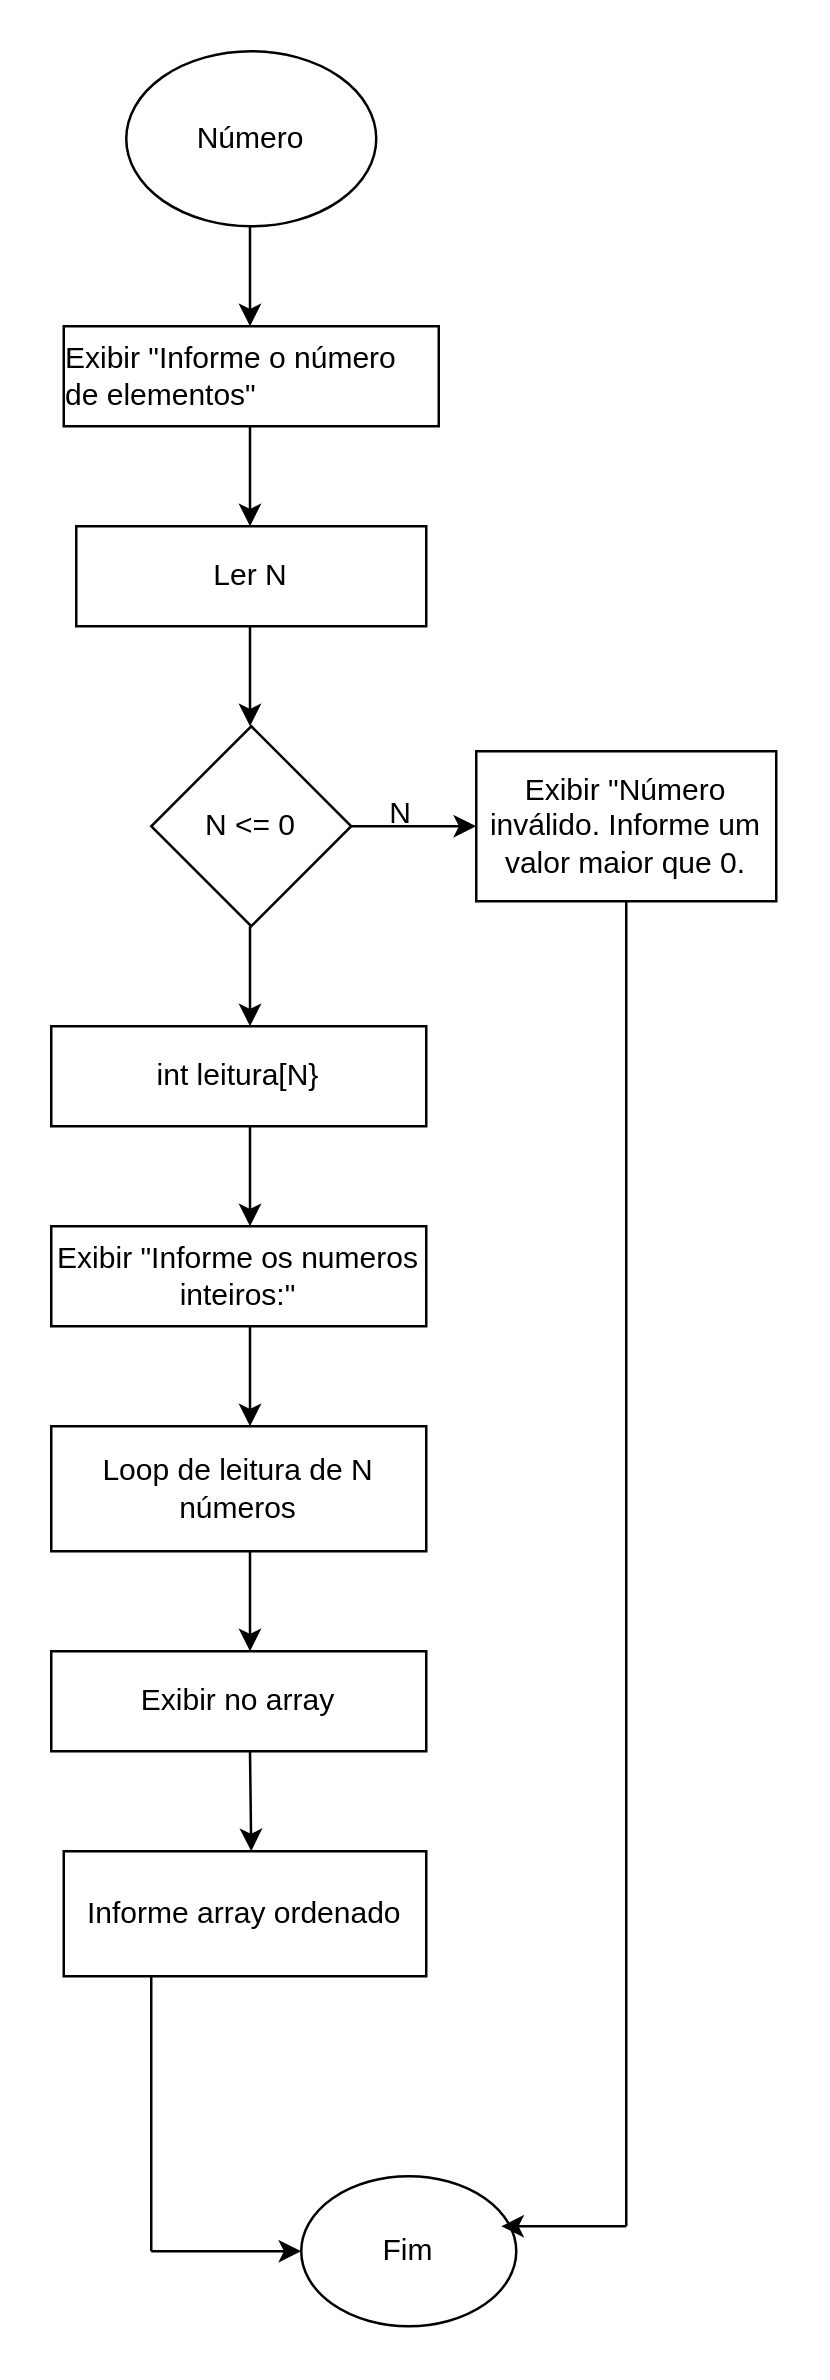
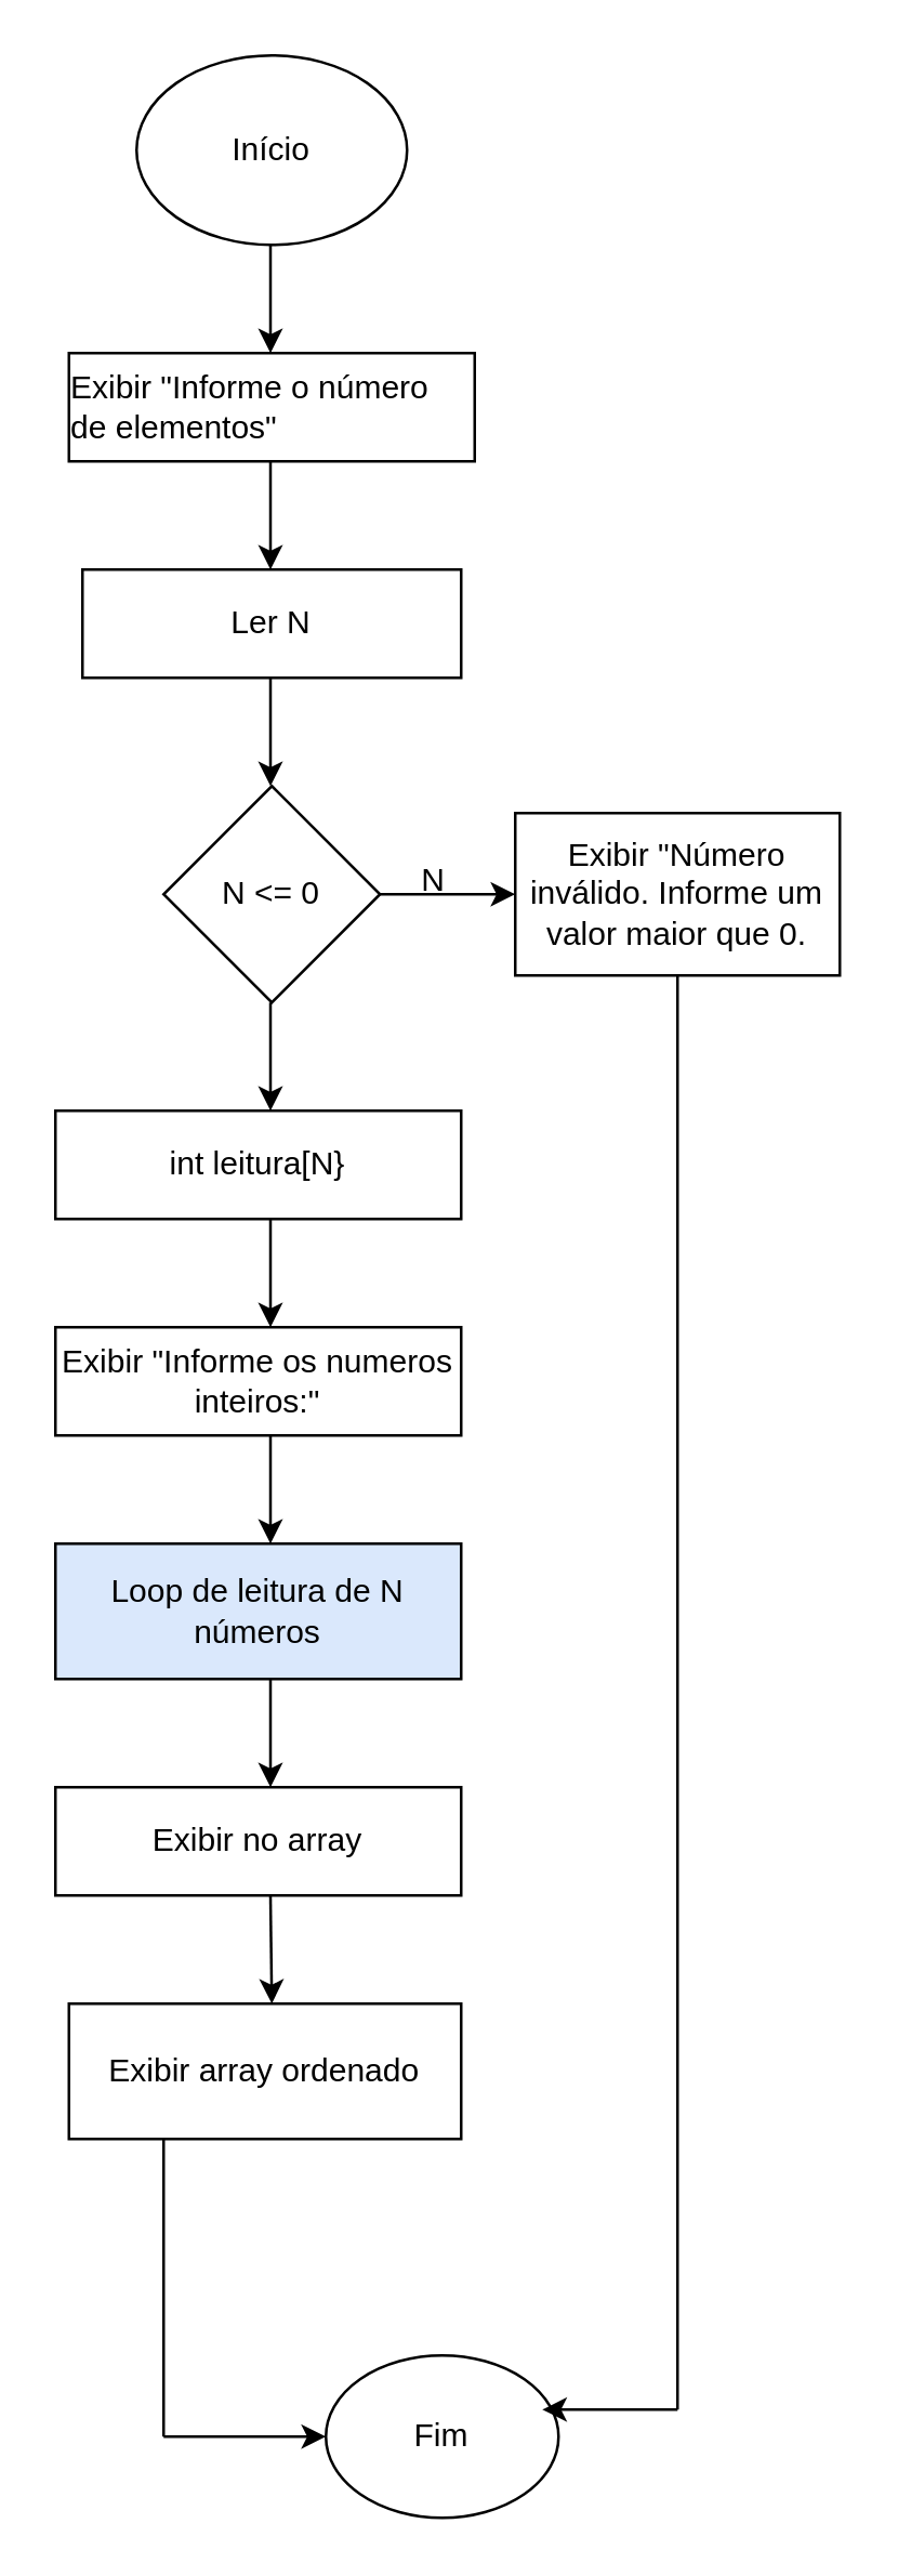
  <mxCell id="0" />
  <mxCell id="1" parent="0" />
- <mxCell id="2" value="Número" style="ellipse;whiteSpace=wrap;html=1;" vertex="1" parent="1"><mxGeometry x="50" y="20" width="100" height="70" as="geometry" /></mxCell>
+ <mxCell id="2" value="Início" style="ellipse;whiteSpace=wrap;html=1;" vertex="1" parent="1"><mxGeometry x="50" y="20" width="100" height="70" as="geometry" /></mxCell>
  <mxCell id="3" value="" style="endArrow=classic;html=1;rounded=0;" edge="1" parent="1"><mxGeometry width="50" height="50" relative="1" as="geometry"><mxPoint x="99.5" y="90" as="sourcePoint" /><mxPoint x="99.5" y="130" as="targetPoint" /></mxGeometry></mxCell>
  <mxCell id="4" value="&lt;div style=&quot;text-align: left;&quot;&gt;&lt;span style=&quot;background-color: initial;&quot;&gt;Exibir &quot;Informe o número de elementos&quot;&lt;/span&gt;&lt;/div&gt;" style="rounded=0;whiteSpace=wrap;html=1;" vertex="1" parent="1"><mxGeometry x="25" y="130" width="150" height="40" as="geometry" /></mxCell>
  <mxCell id="5" value="" style="endArrow=classic;html=1;rounded=0;" edge="1" parent="1"><mxGeometry width="50" height="50" relative="1" as="geometry"><mxPoint x="99.5" y="170" as="sourcePoint" /><mxPoint x="99.5" y="210" as="targetPoint" /></mxGeometry></mxCell>
  <mxCell id="6" value="Ler N" style="rounded=0;whiteSpace=wrap;html=1;" vertex="1" parent="1"><mxGeometry x="30" y="210" width="140" height="40" as="geometry" /></mxCell>
  <mxCell id="7" value="" style="endArrow=classic;html=1;rounded=0;" edge="1" parent="1"><mxGeometry width="50" height="50" relative="1" as="geometry"><mxPoint x="99.5" y="250" as="sourcePoint" /><mxPoint x="99.5" y="290" as="targetPoint" /></mxGeometry></mxCell>
  <mxCell id="8" value="N &amp;lt;= 0" style="rhombus;whiteSpace=wrap;html=1;" vertex="1" parent="1"><mxGeometry x="60" y="290" width="80" height="80" as="geometry" /></mxCell>
  <mxCell id="9" value="" style="endArrow=classic;html=1;rounded=0;" edge="1" parent="1"><mxGeometry width="50" height="50" relative="1" as="geometry"><mxPoint x="140" y="330" as="sourcePoint" /><mxPoint x="190" y="330" as="targetPoint" /></mxGeometry></mxCell>
  <mxCell id="10" value="N" style="text;html=1;align=center;verticalAlign=middle;whiteSpace=wrap;rounded=0;" vertex="1" parent="1"><mxGeometry x="130" y="310" width="60" height="30" as="geometry" /></mxCell>
  <mxCell id="11" value="Exibir &quot;Número inválido. Informe um valor maior que 0." style="rounded=0;whiteSpace=wrap;html=1;" vertex="1" parent="1"><mxGeometry x="190" y="300" width="120" height="60" as="geometry" /></mxCell>
  <mxCell id="12" value="" style="endArrow=classic;html=1;rounded=0;" edge="1" parent="1"><mxGeometry width="50" height="50" relative="1" as="geometry"><mxPoint x="99.5" y="370" as="sourcePoint" /><mxPoint x="99.5" y="410" as="targetPoint" /></mxGeometry></mxCell>
  <mxCell id="13" value="int leitura[N}" style="rounded=0;whiteSpace=wrap;html=1;" vertex="1" parent="1"><mxGeometry x="20" y="410" width="150" height="40" as="geometry" /></mxCell>
  <mxCell id="14" value="" style="endArrow=classic;html=1;rounded=0;" edge="1" parent="1"><mxGeometry width="50" height="50" relative="1" as="geometry"><mxPoint x="99.5" y="450" as="sourcePoint" /><mxPoint x="99.5" y="490" as="targetPoint" /></mxGeometry></mxCell>
  <mxCell id="15" value="Exibir &quot;Informe os numeros inteiros:&quot;" style="rounded=0;whiteSpace=wrap;html=1;" vertex="1" parent="1"><mxGeometry x="20" y="490" width="150" height="40" as="geometry" /></mxCell>
  <mxCell id="16" value="" style="endArrow=classic;html=1;rounded=0;" edge="1" parent="1"><mxGeometry width="50" height="50" relative="1" as="geometry"><mxPoint x="99.5" y="530" as="sourcePoint" /><mxPoint x="99.5" y="570" as="targetPoint" /></mxGeometry></mxCell>
- <mxCell id="17" value="Loop de leitura de N números" style="rounded=0;whiteSpace=wrap;html=1;" vertex="1" parent="1"><mxGeometry x="20" y="570" width="150" height="50" as="geometry" /></mxCell>
+ <mxCell id="17" value="Loop de leitura de N números" style="rounded=0;whiteSpace=wrap;html=1;fillColor=#dae8fc;" vertex="1" parent="1"><mxGeometry x="20" y="570" width="150" height="50" as="geometry" /></mxCell>
  <mxCell id="18" value="" style="endArrow=classic;html=1;rounded=0;" edge="1" parent="1"><mxGeometry width="50" height="50" relative="1" as="geometry"><mxPoint x="99.5" y="620" as="sourcePoint" /><mxPoint x="99.5" y="660" as="targetPoint" /></mxGeometry></mxCell>
  <mxCell id="19" value="Exibir no array" style="rounded=0;whiteSpace=wrap;html=1;" vertex="1" parent="1"><mxGeometry x="20" y="660" width="150" height="40" as="geometry" /></mxCell>
- <mxCell id="20" value="Informe array ordenado" style="rounded=0;whiteSpace=wrap;html=1;" vertex="1" parent="1"><mxGeometry x="25" y="740" width="145" height="50" as="geometry" /></mxCell>
+ <mxCell id="20" value="Exibir array ordenado" style="rounded=0;whiteSpace=wrap;html=1;" vertex="1" parent="1"><mxGeometry x="25" y="740" width="145" height="50" as="geometry" /></mxCell>
  <mxCell id="21" value="" style="endArrow=classic;html=1;rounded=0;" edge="1" parent="1"><mxGeometry width="50" height="50" relative="1" as="geometry"><mxPoint x="99.5" y="700" as="sourcePoint" /><mxPoint x="100" y="740" as="targetPoint" /></mxGeometry></mxCell>
  <mxCell id="22" value="Fim" style="ellipse;whiteSpace=wrap;html=1;" vertex="1" parent="1"><mxGeometry x="120" y="870" width="86" height="60" as="geometry" /></mxCell>
  <mxCell id="23" value="" style="endArrow=none;html=1;rounded=0;" edge="1" parent="1"><mxGeometry width="50" height="50" relative="1" as="geometry"><mxPoint x="250" y="890" as="sourcePoint" /><mxPoint x="250" y="360" as="targetPoint" /></mxGeometry></mxCell>
  <mxCell id="24" value="" style="endArrow=none;html=1;rounded=0;" edge="1" parent="1"><mxGeometry width="50" height="50" relative="1" as="geometry"><mxPoint x="60" y="900" as="sourcePoint" /><mxPoint x="60" y="790" as="targetPoint" /></mxGeometry></mxCell>
  <mxCell id="25" value="" style="endArrow=classic;html=1;rounded=0;entryX=0;entryY=0.5;entryDx=0;entryDy=0;" edge="1" parent="1" target="22"><mxGeometry width="50" height="50" relative="1" as="geometry"><mxPoint x="60" y="900" as="sourcePoint" /><mxPoint x="110" y="910" as="targetPoint" /></mxGeometry></mxCell>
  <mxCell id="26" value="" style="endArrow=classic;html=1;rounded=0;" edge="1" parent="1"><mxGeometry width="50" height="50" relative="1" as="geometry"><mxPoint x="250" y="890" as="sourcePoint" /><mxPoint x="200" y="890" as="targetPoint" /></mxGeometry></mxCell>
